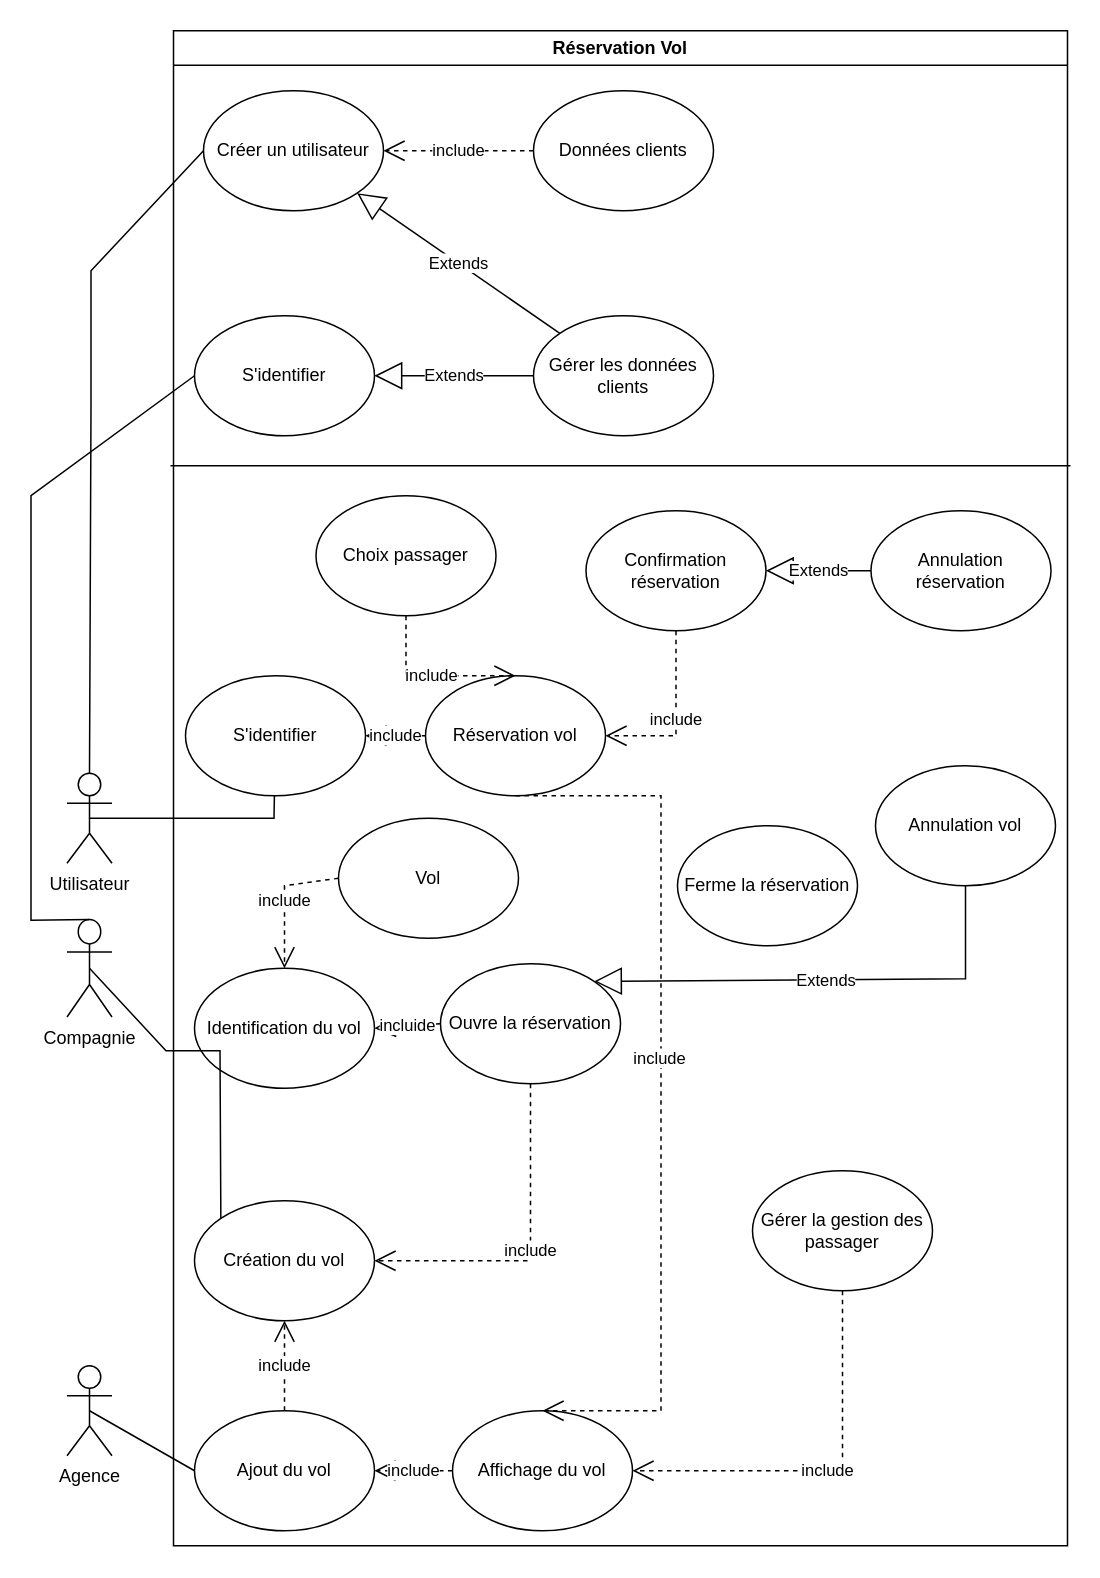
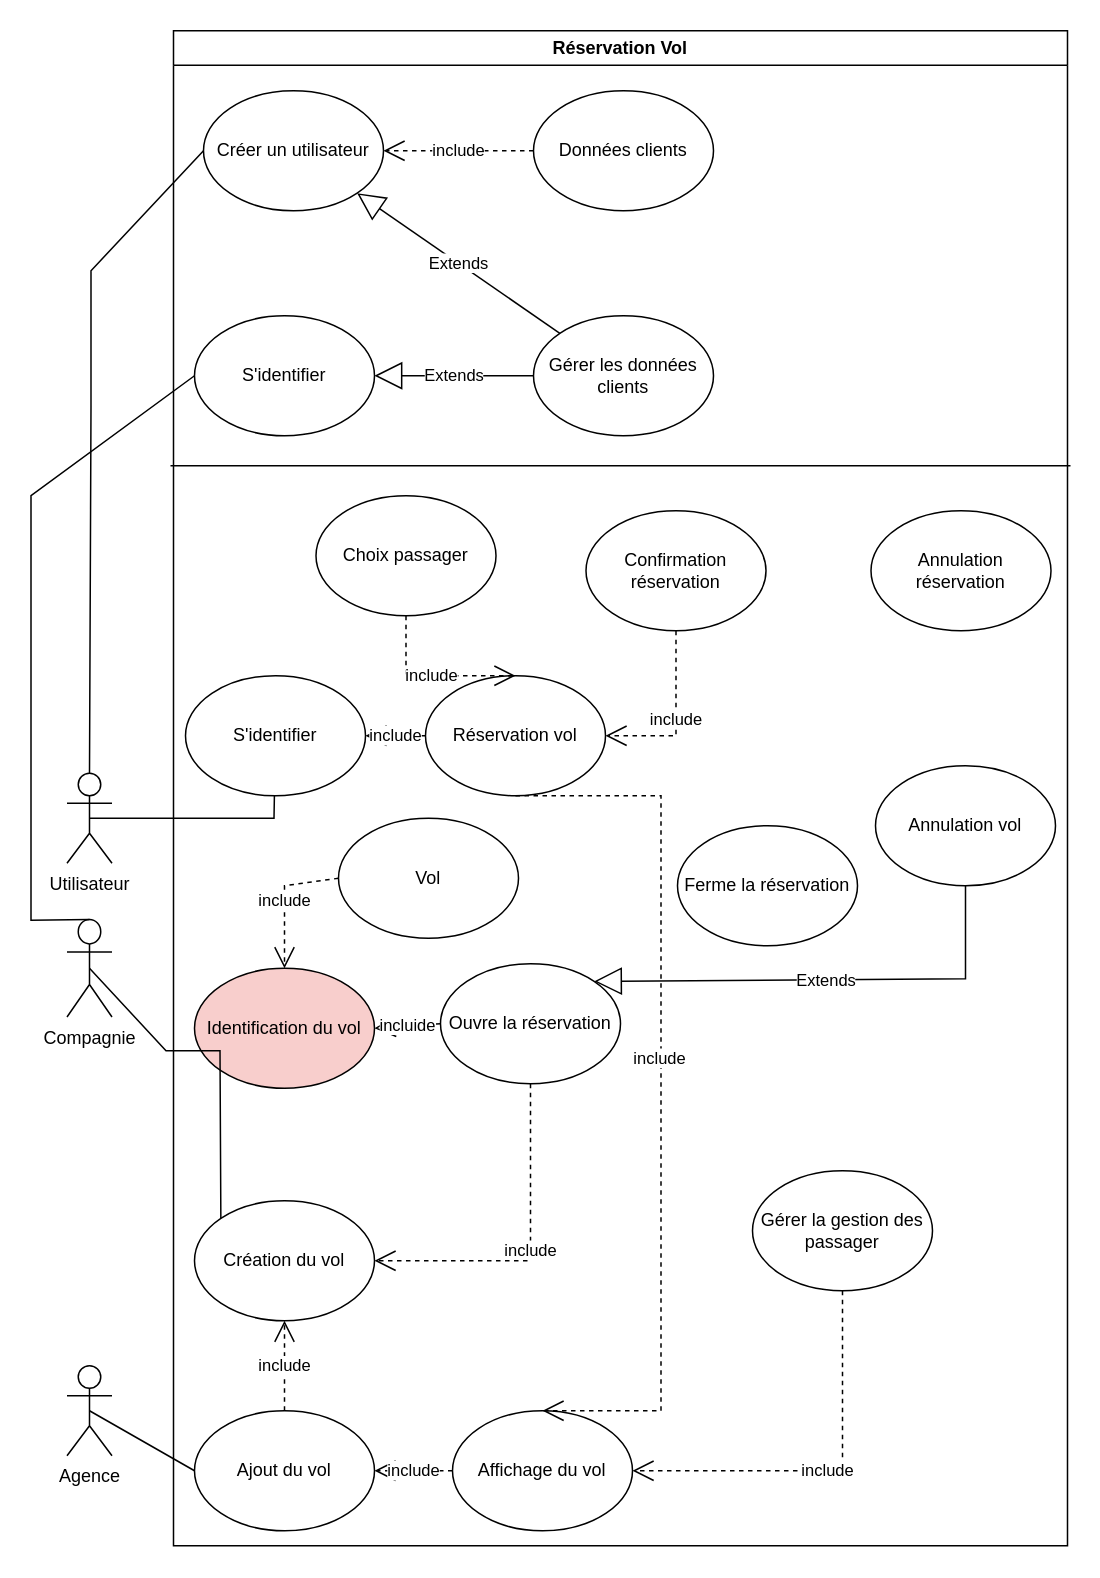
  <mxCell id="0" />
  <mxCell id="1" parent="0" />
  <mxCell id="2" value="Réservation Vol" style="swimlane;whiteSpace=wrap;html=1;" parent="1" vertex="1"><mxGeometry x="115" y="20" width="596" height="1010" as="geometry" /></mxCell>
  <mxCell id="3" value="Réservation vol" style="ellipse;whiteSpace=wrap;html=1;" parent="2" vertex="1"><mxGeometry x="168" y="430" width="120" height="80" as="geometry" /></mxCell>
  <mxCell id="4" value="Annulation vol" style="ellipse;whiteSpace=wrap;html=1;" parent="2" vertex="1"><mxGeometry x="468" y="490" width="120" height="80" as="geometry" /></mxCell>
  <mxCell id="5" value="Ouvre la réservation" style="ellipse;whiteSpace=wrap;html=1;" parent="2" vertex="1"><mxGeometry x="178" y="622" width="120" height="80" as="geometry" /></mxCell>
  <mxCell id="6" value="Ferme la réservation" style="ellipse;whiteSpace=wrap;html=1;" parent="2" vertex="1"><mxGeometry x="336" y="530" width="120" height="80" as="geometry" /></mxCell>
  <mxCell id="7" value="Confirmation réservation" style="ellipse;whiteSpace=wrap;html=1;" parent="2" vertex="1"><mxGeometry x="275" y="320" width="120" height="80" as="geometry" /></mxCell>
  <mxCell id="8" value="Annulation réservation" style="ellipse;whiteSpace=wrap;html=1;" parent="2" vertex="1"><mxGeometry x="465" y="320" width="120" height="80" as="geometry" /></mxCell>
- <mxCell id="9" value="Identification du vol" style="ellipse;whiteSpace=wrap;html=1;" parent="2" vertex="1"><mxGeometry x="14" y="625" width="120" height="80" as="geometry" /></mxCell>
+ <mxCell id="9" value="Identification du vol" style="ellipse;whiteSpace=wrap;html=1;fillColor=#f8cecc;" parent="2" vertex="1"><mxGeometry x="14" y="625" width="120" height="80" as="geometry" /></mxCell>
  <mxCell id="10" value="Création du vol" style="ellipse;whiteSpace=wrap;html=1;" parent="2" vertex="1"><mxGeometry x="14" y="780" width="120" height="80" as="geometry" /></mxCell>
  <mxCell id="11" value="Vol" style="ellipse;whiteSpace=wrap;html=1;" parent="2" vertex="1"><mxGeometry x="110" y="525" width="120" height="80" as="geometry" /></mxCell>
  <mxCell id="12" value="Choix passager" style="ellipse;whiteSpace=wrap;html=1;" parent="2" vertex="1"><mxGeometry x="95" y="310" width="120" height="80" as="geometry" /></mxCell>
  <mxCell id="13" value="S'identifier" style="ellipse;whiteSpace=wrap;html=1;" parent="2" vertex="1"><mxGeometry x="8" y="430" width="120" height="80" as="geometry" /></mxCell>
  <mxCell id="14" value="include" style="endArrow=open;endSize=12;dashed=1;html=1;rounded=0;entryX=1;entryY=0.5;entryDx=0;entryDy=0;exitX=0;exitY=0.5;exitDx=0;exitDy=0;" parent="2" source="3" target="13" edge="1"><mxGeometry width="160" relative="1" as="geometry"><mxPoint x="168" y="630" as="sourcePoint" /><mxPoint x="328" y="630" as="targetPoint" /></mxGeometry></mxCell>
  <mxCell id="15" value="include" style="endArrow=open;endSize=12;dashed=1;html=1;rounded=0;entryX=0.5;entryY=0;entryDx=0;entryDy=0;exitX=0.5;exitY=1;exitDx=0;exitDy=0;" parent="2" source="12" target="3" edge="1"><mxGeometry width="160" relative="1" as="geometry"><mxPoint x="155" y="390" as="sourcePoint" /><mxPoint x="328" y="630" as="targetPoint" /><Array as="points"><mxPoint x="155" y="430" /></Array></mxGeometry></mxCell>
  <mxCell id="16" value="include" style="endArrow=open;endSize=12;dashed=1;html=1;rounded=0;exitX=0.5;exitY=1;exitDx=0;exitDy=0;entryX=1;entryY=0.5;entryDx=0;entryDy=0;" parent="2" source="5" target="10" edge="1"><mxGeometry width="160" relative="1" as="geometry"><mxPoint x="168" y="632" as="sourcePoint" /><mxPoint x="80" y="900" as="targetPoint" /><Array as="points"><mxPoint x="238" y="820" /></Array></mxGeometry></mxCell>
  <mxCell id="17" value="Extends" style="endArrow=block;endSize=16;endFill=0;html=1;rounded=0;exitX=0.5;exitY=1;exitDx=0;exitDy=0;entryX=1;entryY=0;entryDx=0;entryDy=0;" parent="2" target="5" edge="1" source="4"><mxGeometry width="160" relative="1" as="geometry"><mxPoint x="528.0" y="702" as="sourcePoint" /><mxPoint x="328" y="632" as="targetPoint" /><Array as="points"><mxPoint x="528" y="632" /></Array></mxGeometry></mxCell>
  <mxCell id="18" value="include" style="endArrow=open;endSize=12;dashed=1;html=1;rounded=0;exitX=0;exitY=0.5;exitDx=0;exitDy=0;entryX=0.5;entryY=0;entryDx=0;entryDy=0;" parent="2" source="11" target="9" edge="1"><mxGeometry width="160" relative="1" as="geometry"><mxPoint x="168" y="632" as="sourcePoint" /><mxPoint x="328" y="632" as="targetPoint" /><Array as="points"><mxPoint x="74" y="570" /></Array></mxGeometry></mxCell>
  <mxCell id="19" value="Créer un utilisateur" style="ellipse;whiteSpace=wrap;html=1;" parent="2" vertex="1"><mxGeometry x="20" y="40" width="120" height="80" as="geometry" /></mxCell>
  <mxCell id="20" value="" style="endArrow=none;html=1;rounded=0;" parent="2" edge="1"><mxGeometry width="50" height="50" relative="1" as="geometry"><mxPoint x="-2" y="290" as="sourcePoint" /><mxPoint x="598" y="290" as="targetPoint" /></mxGeometry></mxCell>
  <mxCell id="21" value="S'identifier" style="ellipse;whiteSpace=wrap;html=1;" parent="2" vertex="1"><mxGeometry x="14" y="190" width="120" height="80" as="geometry" /></mxCell>
  <mxCell id="22" value="Données clients" style="ellipse;whiteSpace=wrap;html=1;" parent="2" vertex="1"><mxGeometry x="240" y="40" width="120" height="80" as="geometry" /></mxCell>
  <mxCell id="23" value="Gérer les données clients" style="ellipse;whiteSpace=wrap;html=1;" parent="2" vertex="1"><mxGeometry x="240" y="190" width="120" height="80" as="geometry" /></mxCell>
  <mxCell id="24" value="include" style="endArrow=open;endSize=12;dashed=1;html=1;rounded=0;entryX=1;entryY=0.5;entryDx=0;entryDy=0;exitX=0;exitY=0.5;exitDx=0;exitDy=0;" parent="2" source="22" target="19" edge="1"><mxGeometry width="160" relative="1" as="geometry"><mxPoint x="190" y="350" as="sourcePoint" /><mxPoint x="350" y="350" as="targetPoint" /></mxGeometry></mxCell>
  <mxCell id="25" value="Extends" style="endArrow=block;endSize=16;endFill=0;html=1;rounded=0;entryX=1;entryY=1;entryDx=0;entryDy=0;exitX=0;exitY=0;exitDx=0;exitDy=0;" parent="2" source="23" target="19" edge="1"><mxGeometry width="160" relative="1" as="geometry"><mxPoint x="190" y="350" as="sourcePoint" /><mxPoint x="350" y="350" as="targetPoint" /></mxGeometry></mxCell>
  <mxCell id="26" value="Extends" style="endArrow=block;endSize=16;endFill=0;html=1;rounded=0;entryX=1;entryY=0.5;entryDx=0;entryDy=0;exitX=0;exitY=0.5;exitDx=0;exitDy=0;" parent="2" source="23" target="21" edge="1"><mxGeometry width="160" relative="1" as="geometry"><mxPoint x="190" y="350" as="sourcePoint" /><mxPoint x="350" y="350" as="targetPoint" /></mxGeometry></mxCell>
  <mxCell id="27" value="incluide" style="endArrow=open;endSize=12;dashed=1;html=1;rounded=0;entryX=1;entryY=0.5;entryDx=0;entryDy=0;exitX=0;exitY=0.5;exitDx=0;exitDy=0;" parent="2" source="5" target="9" edge="1"><mxGeometry width="160" relative="1" as="geometry"><mxPoint x="196" y="450" as="sourcePoint" /><mxPoint x="356" y="450" as="targetPoint" /></mxGeometry></mxCell>
  <mxCell id="28" value="Ajout du vol" style="ellipse;whiteSpace=wrap;html=1;" vertex="1" parent="2"><mxGeometry x="14" y="920" width="120" height="80" as="geometry" /></mxCell>
  <mxCell id="29" value="include" style="endArrow=open;endSize=12;dashed=1;html=1;rounded=0;exitX=0.5;exitY=0;exitDx=0;exitDy=0;entryX=0.5;entryY=1;entryDx=0;entryDy=0;" edge="1" parent="2" source="28" target="10"><mxGeometry width="160" relative="1" as="geometry"><mxPoint x="156" y="810" as="sourcePoint" /><mxPoint x="316" y="810" as="targetPoint" /></mxGeometry></mxCell>
  <mxCell id="30" value="Affichage du vol" style="ellipse;whiteSpace=wrap;html=1;" vertex="1" parent="2"><mxGeometry x="186" y="920" width="120" height="80" as="geometry" /></mxCell>
  <mxCell id="31" value="include" style="endArrow=open;endSize=12;dashed=1;html=1;rounded=0;exitX=0;exitY=0.5;exitDx=0;exitDy=0;entryX=1;entryY=0.5;entryDx=0;entryDy=0;" edge="1" parent="2" source="30" target="28"><mxGeometry width="160" relative="1" as="geometry"><mxPoint x="156" y="810" as="sourcePoint" /><mxPoint x="316" y="810" as="targetPoint" /></mxGeometry></mxCell>
  <mxCell id="32" value="Gérer la gestion des passager" style="ellipse;whiteSpace=wrap;html=1;" vertex="1" parent="2"><mxGeometry x="386" y="760" width="120" height="80" as="geometry" /></mxCell>
  <mxCell id="33" value="include" style="endArrow=open;endSize=12;dashed=1;html=1;rounded=0;entryX=1;entryY=0.5;entryDx=0;entryDy=0;exitX=0.5;exitY=1;exitDx=0;exitDy=0;" edge="1" parent="2" source="32" target="30"><mxGeometry width="160" relative="1" as="geometry"><mxPoint x="156" y="810" as="sourcePoint" /><mxPoint x="316" y="810" as="targetPoint" /><Array as="points"><mxPoint x="446" y="960" /></Array></mxGeometry></mxCell>
  <mxCell id="34" value="include" style="endArrow=open;endSize=12;dashed=1;html=1;rounded=0;exitX=0.5;exitY=1;exitDx=0;exitDy=0;entryX=1;entryY=0.5;entryDx=0;entryDy=0;" edge="1" parent="2" source="7" target="3"><mxGeometry width="160" relative="1" as="geometry"><mxPoint x="145" y="670" as="sourcePoint" /><mxPoint x="355" y="450" as="targetPoint" /><Array as="points"><mxPoint x="335" y="470" /></Array></mxGeometry></mxCell>
- <mxCell id="35" value="Extends" style="endArrow=block;endSize=16;endFill=0;html=1;rounded=0;entryX=1;entryY=0.5;entryDx=0;entryDy=0;exitX=0;exitY=0.5;exitDx=0;exitDy=0;" edge="1" parent="2" source="8" target="7"><mxGeometry width="160" relative="1" as="geometry"><mxPoint x="145" y="670" as="sourcePoint" /><mxPoint x="305" y="670" as="targetPoint" /></mxGeometry></mxCell>
  <mxCell id="36" value="include" style="endArrow=open;endSize=12;dashed=1;html=1;rounded=0;entryX=0.5;entryY=0;entryDx=0;entryDy=0;exitX=0.5;exitY=1;exitDx=0;exitDy=0;" edge="1" parent="2" source="3" target="30"><mxGeometry x="-0.073" y="-1" width="160" relative="1" as="geometry"><mxPoint x="305" y="860" as="sourcePoint" /><mxPoint x="305" y="670" as="targetPoint" /><Array as="points"><mxPoint x="325" y="510" /><mxPoint x="325" y="700" /><mxPoint x="325" y="920" /></Array><mxPoint as="offset" /></mxGeometry></mxCell>
  <mxCell id="37" value="Utilisateur" style="shape=umlActor;verticalLabelPosition=bottom;verticalAlign=top;html=1;outlineConnect=0;" parent="1" vertex="1"><mxGeometry x="44" y="515" width="30" height="60" as="geometry" /></mxCell>
  <mxCell id="38" value="Compagnie" style="shape=umlActor;verticalLabelPosition=bottom;verticalAlign=top;html=1;outlineConnect=0;" parent="1" vertex="1"><mxGeometry x="44" y="612.5" width="30" height="65" as="geometry" /></mxCell>
  <mxCell id="39" value="" style="endArrow=none;html=1;rounded=0;exitX=0.5;exitY=0.5;exitDx=0;exitDy=0;exitPerimeter=0;" parent="1" source="37" target="13" edge="1"><mxGeometry width="50" height="50" relative="1" as="geometry"><mxPoint x="340" y="725" as="sourcePoint" /><mxPoint x="90" y="545" as="targetPoint" /><Array as="points"><mxPoint x="182" y="545" /></Array></mxGeometry></mxCell>
  <mxCell id="40" value="" style="endArrow=none;html=1;rounded=0;exitX=0.5;exitY=0;exitDx=0;exitDy=0;exitPerimeter=0;entryX=0;entryY=0.5;entryDx=0;entryDy=0;" parent="1" source="37" target="19" edge="1"><mxGeometry width="50" height="50" relative="1" as="geometry"><mxPoint x="400" y="380" as="sourcePoint" /><mxPoint x="450" y="330" as="targetPoint" /><Array as="points"><mxPoint x="60" y="270" /><mxPoint x="60" y="180" /></Array></mxGeometry></mxCell>
  <mxCell id="41" value="" style="endArrow=none;html=1;rounded=0;entryX=0;entryY=0.5;entryDx=0;entryDy=0;exitX=0.5;exitY=0;exitDx=0;exitDy=0;exitPerimeter=0;" parent="1" source="38" target="21" edge="1"><mxGeometry width="50" height="50" relative="1" as="geometry"><mxPoint x="370" y="560" as="sourcePoint" /><mxPoint x="420" y="510" as="targetPoint" /><Array as="points"><mxPoint x="20" y="613" /><mxPoint x="20" y="420" /><mxPoint x="20" y="330" /></Array></mxGeometry></mxCell>
  <mxCell id="42" value="" style="endArrow=none;html=1;rounded=0;exitX=0.5;exitY=0.5;exitDx=0;exitDy=0;exitPerimeter=0;entryX=0;entryY=0;entryDx=0;entryDy=0;" edge="1" parent="1" source="38" target="10"><mxGeometry width="50" height="50" relative="1" as="geometry"><mxPoint x="59" y="645" as="sourcePoint" /><mxPoint x="130" y="750" as="targetPoint" /><Array as="points"><mxPoint x="110" y="700" /><mxPoint x="146" y="700" /></Array></mxGeometry></mxCell>
  <mxCell id="43" value="Agence" style="shape=umlActor;verticalLabelPosition=bottom;verticalAlign=top;html=1;outlineConnect=0;" vertex="1" parent="1"><mxGeometry x="44" y="910" width="30" height="60" as="geometry" /></mxCell>
  <mxCell id="44" value="" style="endArrow=none;html=1;rounded=0;exitX=0.5;exitY=0.5;exitDx=0;exitDy=0;exitPerimeter=0;entryX=0;entryY=0.5;entryDx=0;entryDy=0;" edge="1" parent="1" source="43" target="28"><mxGeometry width="50" height="50" relative="1" as="geometry"><mxPoint x="330" y="810" as="sourcePoint" /><mxPoint x="380" y="760" as="targetPoint" /></mxGeometry></mxCell>
